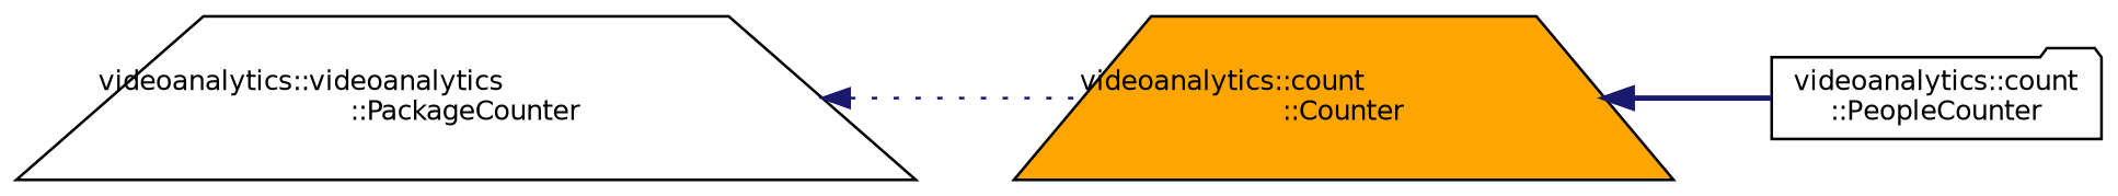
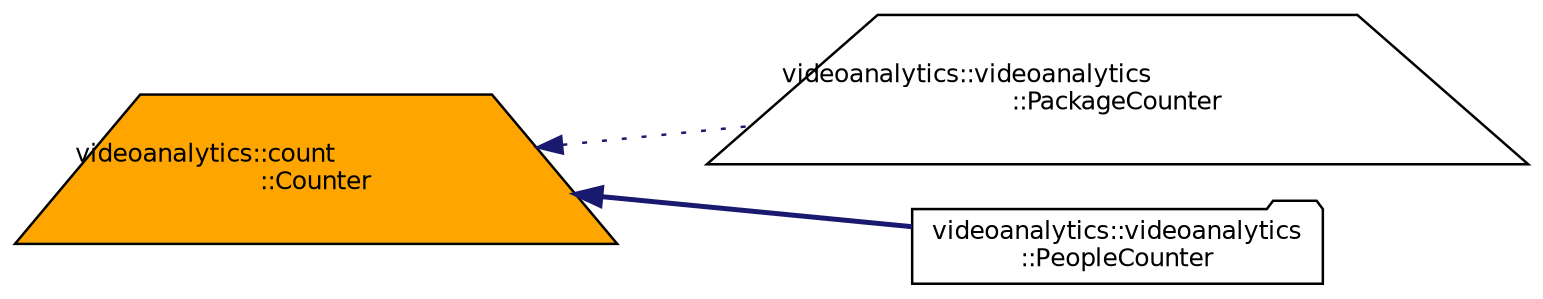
  digraph {
    rankdir=LR
    node [color=black fillcolor=white fontname=Helvetica fontsize=10 shape=trapezium style=filled]
    edge [color=midnightblue dir=back fontname=Helvetica fontsize=10 labelfontname=Helvetica labelfontsize=10]
    n1 [fillcolor=orange height=0.2 label="videoanalytics::count\l::Counter" width=0.4]
    n2 [height=0.2 label="videoanalytics::videoanalytics\l::PackageCounter" width=0.4]
-   n3 [height=0.2 label="videoanalytics::count\l::PeopleCounter" shape=folder width=0.4]
-   n2 -> n1 [style=dotted]
+   n3 [height=0.2 label="videoanalytics::videoanalytics\l::PeopleCounter" shape=folder width=0.4]
+   n1 -> n2 [style=dotted]
    n1 -> n3 [style=bold]
  }
